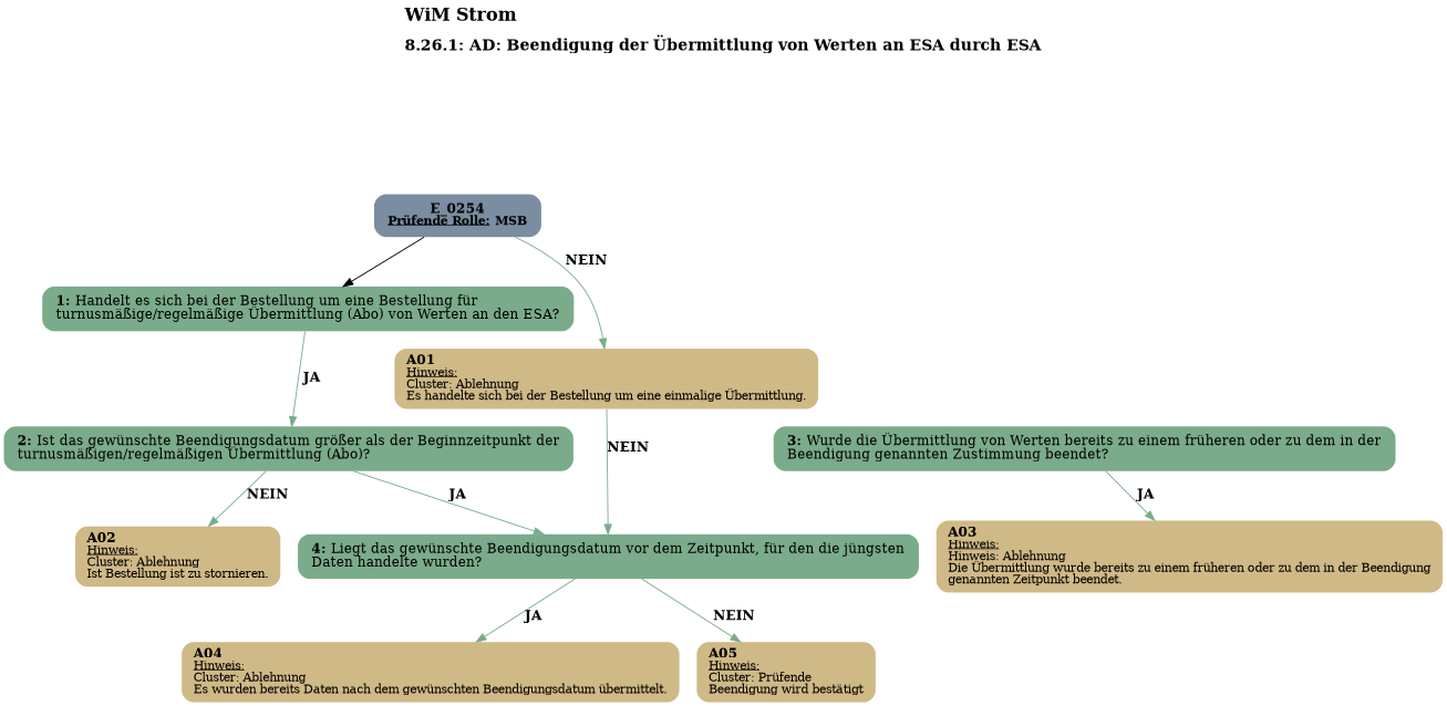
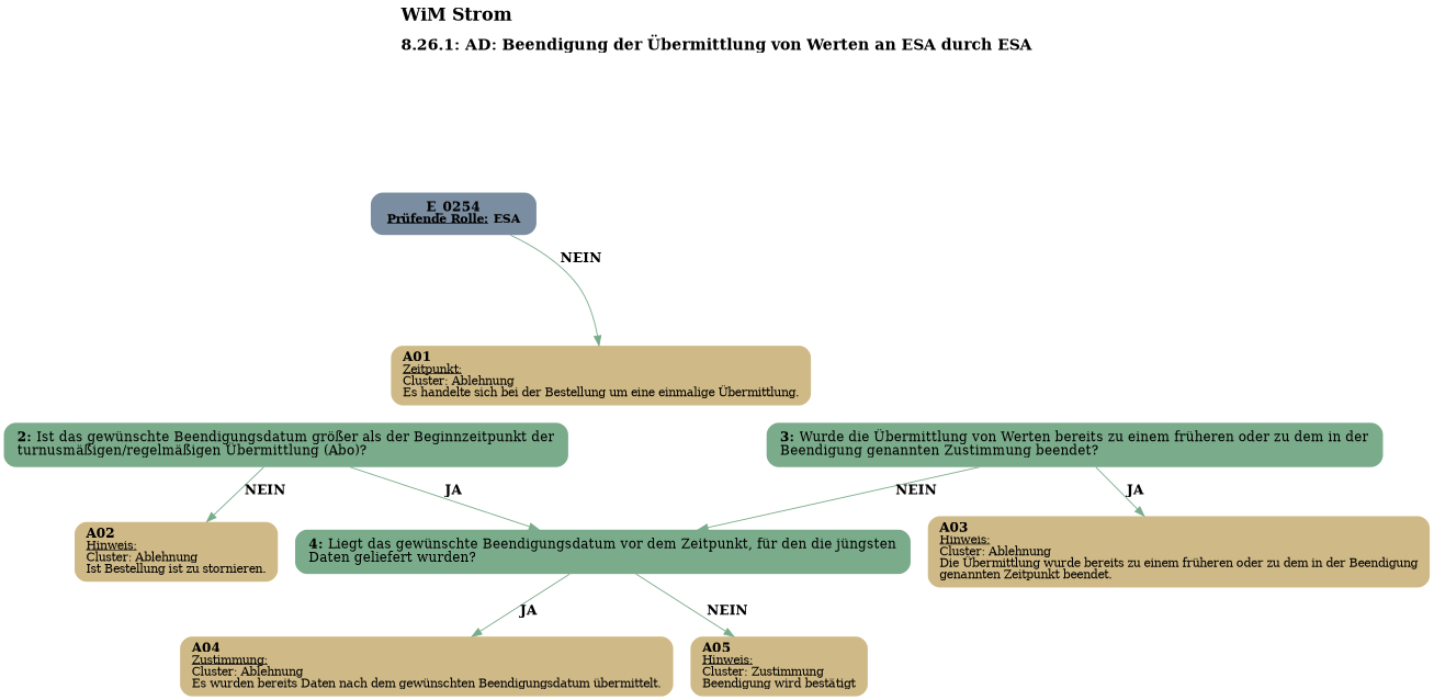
  digraph {
    concentrate=true
    fontname="DejaVu Serif"
    label=<<B><FONT POINT-SIZE="18">WiM Strom</FONT></B><BR align="left"/><BR/><B><FONT POINT-SIZE="16">8.26.1: AD: Beendigung der Übermittlung von Werten an ESA durch ESA</FONT></B><BR align="left"/><BR/><BR/><BR/>>
    labelloc=t
    pack=true
    packmode=array
    rankdir=TB
    node [fillcolor="#cfb986" fontname="DejaVu Serif" margin="0.2,0.12" penwidth=0.0 shape=box style="filled,rounded"]
    edge [fontname="DejaVu Serif" color="#7aab8a"]
-   n1 [fillcolor="#7a8da1" label=<<B>E_0254</B><BR align="center"/><FONT point-size="12"><B><U>Prüfende Rolle:</U> MSB</B></FONT><BR align="center"/>>]
-   n2 [fillcolor="#7aab8a" label=<<B>1: </B>Handelt es sich bei der Bestellung um eine Bestellung für<BR align="left"/>turnusmäßige/regelmäßige Übermittlung (Abo) von Werten an den ESA?<BR align="left"/>>]
-   n3 [label=<<B>A01</B><BR align="left"/><FONT point-size="12"><U>Hinweis:</U><BR align="left"/>Cluster: Ablehnung<BR align="left"/>Es handelte sich bei der Bestellung um eine einmalige Übermittlung.<BR align="left"/></FONT>> margin="0.17,0.08"]
+   n1 [fillcolor="#7a8da1" label=<<B>E_0254</B><BR align="center"/><FONT point-size="12"><B><U>Prüfende Rolle:</U> ESA</B></FONT><BR align="center"/>>]
+   n3 [label=<<B>A01</B><BR align="left"/><FONT point-size="12"><U>Zeitpunkt:</U><BR align="left"/>Cluster: Ablehnung<BR align="left"/>Es handelte sich bei der Bestellung um eine einmalige Übermittlung.<BR align="left"/></FONT>> margin="0.17,0.08"]
    n4 [fillcolor="#7aab8a" label=<<B>2: </B>Ist das gewünschte Beendigungsdatum größer als der Beginnzeitpunkt der<BR align="left"/>turnusmäßigen/regelmäßigen Übermittlung (Abo)?<BR align="left"/>>]
    n5 [label=<<B>A02</B><BR align="left"/><FONT point-size="12"><U>Hinweis:</U><BR align="left"/>Cluster: Ablehnung<BR align="left"/>Ist Bestellung ist zu stornieren.<BR align="left"/></FONT>> margin="0.17,0.08"]
-   n6 [fillcolor="#7aab8a" label=<<B>4: </B>Liegt das gewünschte Beendigungsdatum vor dem Zeitpunkt, für den die jüngsten<BR align="left"/>Daten handelte wurden?<BR align="left"/>>]
+   n6 [fillcolor="#7aab8a" label=<<B>4: </B>Liegt das gewünschte Beendigungsdatum vor dem Zeitpunkt, für den die jüngsten<BR align="left"/>Daten geliefert wurden?<BR align="left"/>>]
    n7 [fillcolor="#7aab8a" label=<<B>3: </B>Wurde die Übermittlung von Werten bereits zu einem früheren oder zu dem in der<BR align="left"/>Beendigung genannten Zustimmung beendet?<BR align="left"/>>]
-   n8 [label=<<B>A03</B><BR align="left"/><FONT point-size="12"><U>Hinweis:</U><BR align="left"/>Hinweis: Ablehnung<BR align="left"/>Die Übermittlung wurde bereits zu einem früheren oder zu dem in der Beendigung<BR align="left"/>genannten Zeitpunkt beendet.<BR align="left"/></FONT>> margin="0.17,0.08"]
-   n9 [label=<<B>A04</B><BR align="left"/><FONT point-size="12"><U>Hinweis:</U><BR align="left"/>Cluster: Ablehnung<BR align="left"/>Es wurden bereits Daten nach dem gewünschten Beendigungsdatum übermittelt.<BR align="left"/></FONT>> margin="0.17,0.08"]
-   n10 [label=<<B>A05</B><BR align="left"/><FONT point-size="12"><U>Hinweis:</U><BR align="left"/>Cluster: Prüfende<BR align="left"/>Beendigung wird bestätigt<BR align="left"/></FONT>> margin="0.17,0.08"]
-   n1 -> n2 [color=""]
+   n8 [label=<<B>A03</B><BR align="left"/><FONT point-size="12"><U>Hinweis:</U><BR align="left"/>Cluster: Ablehnung<BR align="left"/>Die Übermittlung wurde bereits zu einem früheren oder zu dem in der Beendigung<BR align="left"/>genannten Zeitpunkt beendet.<BR align="left"/></FONT>> margin="0.17,0.08"]
+   n9 [label=<<B>A04</B><BR align="left"/><FONT point-size="12"><U>Zustimmung:</U><BR align="left"/>Cluster: Ablehnung<BR align="left"/>Es wurden bereits Daten nach dem gewünschten Beendigungsdatum übermittelt.<BR align="left"/></FONT>> margin="0.17,0.08"]
+   n10 [label=<<B>A05</B><BR align="left"/><FONT point-size="12"><U>Hinweis:</U><BR align="left"/>Cluster: Zustimmung<BR align="left"/>Beendigung wird bestätigt<BR align="left"/></FONT>> margin="0.17,0.08"]
    n1 -> n3 [label=<<B>NEIN</B>>]
-   n2 -> n4 [label=<<B>JA</B>>]
    n4 -> n5 [label=<<B>NEIN</B>>]
    n4 -> n6 [label=<<B>JA</B>>]
    n6 -> n9 [label=<<B>JA</B>>]
    n6 -> n10 [label=<<B>NEIN</B>>]
-   n3 -> n6 [label=<<B>NEIN</B>>]
+   n7 -> n6 [label=<<B>NEIN</B>>]
    n7 -> n8 [label=<<B>JA</B>>]
  }
